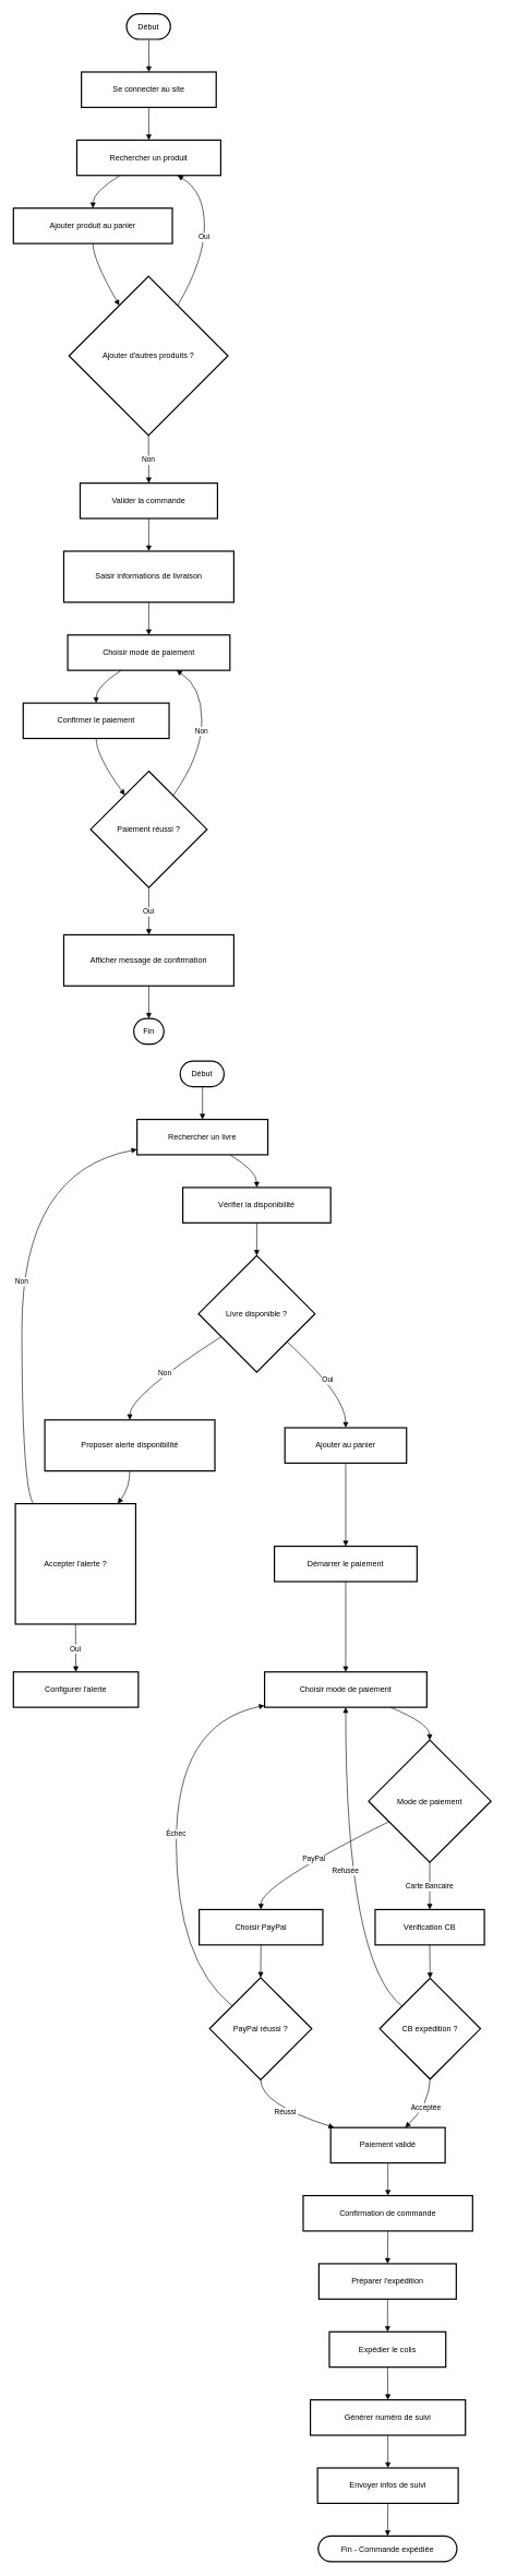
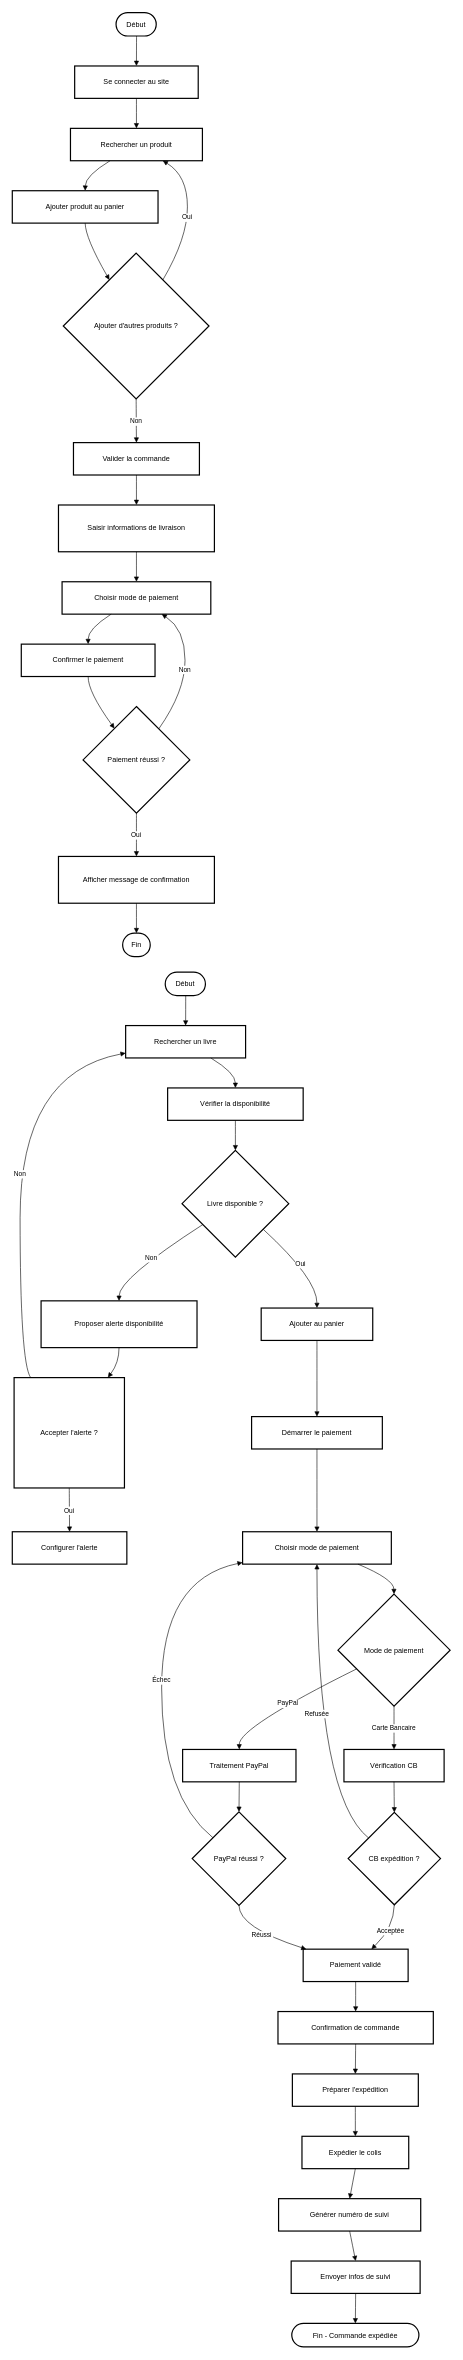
  <mxCell id="0" />
  <mxCell id="1" parent="0" />
  <mxCell id="2" value="Début" style="rounded=1;whiteSpace=wrap;arcSize=50;strokeWidth=2;" vertex="1" parent="1"><mxGeometry x="193" y="20" width="67" height="39" as="geometry" /></mxCell>
  <mxCell id="3" value="Se connecter au site" style="whiteSpace=wrap;strokeWidth=2;" vertex="1" parent="1"><mxGeometry x="124" y="109" width="206" height="54" as="geometry" /></mxCell>
  <mxCell id="4" value="Rechercher un produit" style="whiteSpace=wrap;strokeWidth=2;" vertex="1" parent="1"><mxGeometry x="117" y="213" width="220" height="54" as="geometry" /></mxCell>
  <mxCell id="5" value="Ajouter produit au panier" style="whiteSpace=wrap;strokeWidth=2;" vertex="1" parent="1"><mxGeometry x="20" y="317" width="243" height="54" as="geometry" /></mxCell>
  <mxCell id="6" value="Ajouter d'autres produits ?" style="rhombus;strokeWidth=2;whiteSpace=wrap;" vertex="1" parent="1"><mxGeometry x="105" y="421" width="243" height="243" as="geometry" /></mxCell>
  <mxCell id="7" value="Valider la commande" style="whiteSpace=wrap;strokeWidth=2;" vertex="1" parent="1"><mxGeometry x="122" y="737" width="210" height="54" as="geometry" /></mxCell>
  <mxCell id="8" value="Saisir informations de livraison" style="whiteSpace=wrap;strokeWidth=2;" vertex="1" parent="1"><mxGeometry x="97" y="841" width="260" height="78" as="geometry" /></mxCell>
  <mxCell id="9" value="Choisir mode de paiement" style="whiteSpace=wrap;strokeWidth=2;" vertex="1" parent="1"><mxGeometry x="103" y="969" width="248" height="54" as="geometry" /></mxCell>
  <mxCell id="10" value="Confirmer le paiement" style="whiteSpace=wrap;strokeWidth=2;" vertex="1" parent="1"><mxGeometry x="35" y="1073" width="223" height="54" as="geometry" /></mxCell>
  <mxCell id="11" value="Paiement réussi ?" style="rhombus;strokeWidth=2;whiteSpace=wrap;" vertex="1" parent="1"><mxGeometry x="138" y="1177" width="178" height="178" as="geometry" /></mxCell>
  <mxCell id="12" value="Afficher message de confirmation" style="whiteSpace=wrap;strokeWidth=2;" vertex="1" parent="1"><mxGeometry x="97" y="1427" width="260" height="78" as="geometry" /></mxCell>
  <mxCell id="13" value="Fin" style="rounded=1;whiteSpace=wrap;arcSize=50;strokeWidth=2;" vertex="1" parent="1"><mxGeometry x="204" y="1555" width="46" height="39" as="geometry" /></mxCell>
  <mxCell id="14" value="" style="curved=1;startArrow=none;endArrow=block;exitX=0.51;exitY=1;entryX=0.5;entryY=0;rounded=0;" edge="1" parent="1" source="2" target="3"><mxGeometry relative="1" as="geometry"><Array as="points" /></mxGeometry></mxCell>
  <mxCell id="15" value="" style="curved=1;startArrow=none;endArrow=block;exitX=0.5;exitY=1;entryX=0.5;entryY=0;rounded=0;" edge="1" parent="1" source="3" target="4"><mxGeometry relative="1" as="geometry"><Array as="points" /></mxGeometry></mxCell>
  <mxCell id="16" value="" style="curved=1;startArrow=none;endArrow=block;exitX=0.3;exitY=1;entryX=0.5;entryY=0;rounded=0;" edge="1" parent="1" source="4" target="5"><mxGeometry relative="1" as="geometry"><Array as="points"><mxPoint x="142" y="292" /></Array></mxGeometry></mxCell>
  <mxCell id="17" value="" style="curved=1;startArrow=none;endArrow=block;exitX=0.5;exitY=1;entryX=0.21;entryY=0;rounded=0;" edge="1" parent="1" source="5" target="6"><mxGeometry relative="1" as="geometry"><Array as="points"><mxPoint x="142" y="396" /></Array></mxGeometry></mxCell>
  <mxCell id="18" value="Oui" style="curved=1;startArrow=none;endArrow=block;exitX=0.79;exitY=0;entryX=0.7;entryY=1;rounded=0;" edge="1" parent="1" source="6" target="4"><mxGeometry relative="1" as="geometry"><Array as="points"><mxPoint x="312" y="396" /><mxPoint x="312" y="292" /></Array></mxGeometry></mxCell>
  <mxCell id="19" value="Non" style="curved=1;startArrow=none;endArrow=block;exitX=0.5;exitY=1;entryX=0.5;entryY=0;rounded=0;" edge="1" parent="1" source="6" target="7"><mxGeometry relative="1" as="geometry"><Array as="points" /></mxGeometry></mxCell>
  <mxCell id="20" value="" style="curved=1;startArrow=none;endArrow=block;exitX=0.5;exitY=1;entryX=0.5;entryY=0;rounded=0;" edge="1" parent="1" source="7" target="8"><mxGeometry relative="1" as="geometry"><Array as="points" /></mxGeometry></mxCell>
  <mxCell id="21" value="" style="curved=1;startArrow=none;endArrow=block;exitX=0.5;exitY=1;entryX=0.5;entryY=0;rounded=0;" edge="1" parent="1" source="8" target="9"><mxGeometry relative="1" as="geometry"><Array as="points" /></mxGeometry></mxCell>
  <mxCell id="22" value="" style="curved=1;startArrow=none;endArrow=block;exitX=0.33;exitY=1;entryX=0.5;entryY=0;rounded=0;" edge="1" parent="1" source="9" target="10"><mxGeometry relative="1" as="geometry"><Array as="points"><mxPoint x="146" y="1048" /></Array></mxGeometry></mxCell>
  <mxCell id="23" value="" style="curved=1;startArrow=none;endArrow=block;exitX=0.5;exitY=1;entryX=0.15;entryY=0;rounded=0;" edge="1" parent="1" source="10" target="11"><mxGeometry relative="1" as="geometry"><Array as="points"><mxPoint x="146" y="1152" /></Array></mxGeometry></mxCell>
  <mxCell id="24" value="Non" style="curved=1;startArrow=none;endArrow=block;exitX=0.86;exitY=0;entryX=0.67;entryY=1;rounded=0;" edge="1" parent="1" source="11" target="9"><mxGeometry relative="1" as="geometry"><Array as="points"><mxPoint x="308" y="1152" /><mxPoint x="308" y="1048" /></Array></mxGeometry></mxCell>
  <mxCell id="25" value="Oui" style="curved=1;startArrow=none;endArrow=block;exitX=0.5;exitY=1;entryX=0.5;entryY=0.01;rounded=0;" edge="1" parent="1" source="11" target="12"><mxGeometry relative="1" as="geometry"><Array as="points" /></mxGeometry></mxCell>
  <mxCell id="26" value="" style="curved=1;startArrow=none;endArrow=block;exitX=0.5;exitY=1.01;entryX=0.5;entryY=0.01;rounded=0;" edge="1" parent="1" source="12" target="13"><mxGeometry relative="1" as="geometry"><Array as="points" /></mxGeometry></mxCell>
  <mxCell id="27" value="Début" style="rounded=1;whiteSpace=wrap;arcSize=50;strokeWidth=2;" vertex="1" parent="1"><mxGeometry x="275" y="1620" width="67" height="39" as="geometry" /></mxCell>
  <mxCell id="28" value="Rechercher un livre" style="whiteSpace=wrap;strokeWidth=2;" vertex="1" parent="1"><mxGeometry x="209" y="1709" width="200" height="54" as="geometry" /></mxCell>
  <mxCell id="29" value="Vérifier la disponibilité" style="whiteSpace=wrap;strokeWidth=2;" vertex="1" parent="1"><mxGeometry x="279" y="1813" width="226" height="54" as="geometry" /></mxCell>
  <mxCell id="30" value="Livre disponible ?" style="rhombus;strokeWidth=2;whiteSpace=wrap;" vertex="1" parent="1"><mxGeometry x="303" y="1917" width="178" height="178" as="geometry" /></mxCell>
  <mxCell id="31" value="Proposer alerte disponibilité" style="whiteSpace=wrap;strokeWidth=2;" vertex="1" parent="1"><mxGeometry x="68" y="2168" width="260" height="78" as="geometry" /></mxCell>
  <mxCell id="32" value="Accepter l'alerte ?" style="strokeWidth=2;whiteSpace=wrap;rounded=0;" vertex="1" parent="1"><mxGeometry x="23" y="2296" width="184" height="184" as="geometry" /></mxCell>
  <mxCell id="33" value="Configurer l'alerte" style="whiteSpace=wrap;strokeWidth=2;" vertex="1" parent="1"><mxGeometry x="20" y="2553" width="191" height="54" as="geometry" /></mxCell>
  <mxCell id="34" value="Ajouter au panier" style="whiteSpace=wrap;strokeWidth=2;" vertex="1" parent="1"><mxGeometry x="435" y="2180" width="186" height="54" as="geometry" /></mxCell>
  <mxCell id="35" value="Démarrer le paiement" style="whiteSpace=wrap;strokeWidth=2;" vertex="1" parent="1"><mxGeometry x="419" y="2361" width="218" height="54" as="geometry" /></mxCell>
  <mxCell id="36" value="Choisir mode de paiement" style="whiteSpace=wrap;strokeWidth=2;" vertex="1" parent="1"><mxGeometry x="404" y="2553" width="248" height="54" as="geometry" /></mxCell>
  <mxCell id="37" value="Mode de paiement" style="rhombus;strokeWidth=2;whiteSpace=wrap;" vertex="1" parent="1"><mxGeometry x="563" y="2657" width="187" height="187" as="geometry" /></mxCell>
  <mxCell id="38" value="Vérification CB" style="whiteSpace=wrap;strokeWidth=2;" vertex="1" parent="1"><mxGeometry x="573" y="2916" width="167" height="54" as="geometry" /></mxCell>
- <mxCell id="39" value="Choisir PayPal" style="whiteSpace=wrap;strokeWidth=2;" vertex="1" parent="1"><mxGeometry x="304" y="2916" width="189" height="54" as="geometry" /></mxCell>
+ <mxCell id="39" value="Traitement PayPal" style="whiteSpace=wrap;strokeWidth=2;" vertex="1" parent="1"><mxGeometry x="304" y="2916" width="189" height="54" as="geometry" /></mxCell>
  <mxCell id="40" value="CB expédition ?" style="rhombus;strokeWidth=2;whiteSpace=wrap;" vertex="1" parent="1"><mxGeometry x="580" y="3021" width="154" height="154" as="geometry" /></mxCell>
  <mxCell id="41" value="Paiement validé" style="whiteSpace=wrap;strokeWidth=2;" vertex="1" parent="1"><mxGeometry x="505" y="3249" width="175" height="54" as="geometry" /></mxCell>
  <mxCell id="42" value="PayPal réussi ?" style="rhombus;strokeWidth=2;whiteSpace=wrap;" vertex="1" parent="1"><mxGeometry x="320" y="3020" width="156" height="156" as="geometry" /></mxCell>
  <mxCell id="43" value="Confirmation de commande" style="whiteSpace=wrap;strokeWidth=2;" vertex="1" parent="1"><mxGeometry x="463" y="3353" width="259" height="54" as="geometry" /></mxCell>
  <mxCell id="44" value="Préparer l'expédition" style="whiteSpace=wrap;strokeWidth=2;" vertex="1" parent="1"><mxGeometry x="487" y="3457" width="210" height="54" as="geometry" /></mxCell>
  <mxCell id="45" value="Expédier le colis" style="whiteSpace=wrap;strokeWidth=2;" vertex="1" parent="1"><mxGeometry x="503" y="3561" width="178" height="54" as="geometry" /></mxCell>
- <mxCell id="46" value="Générer numéro de suivi" style="whiteSpace=wrap;strokeWidth=2;" vertex="1" parent="1"><mxGeometry x="474" y="3665" width="237" height="54" as="geometry" /></mxCell>
+ <mxCell id="46" value="Générer numéro de suivi" style="whiteSpace=wrap;strokeWidth=2;" vertex="1" parent="1"><mxGeometry x="464" y="3665" width="237" height="54" as="geometry" /></mxCell>
  <mxCell id="47" value="Envoyer infos de suivi" style="whiteSpace=wrap;strokeWidth=2;" vertex="1" parent="1"><mxGeometry x="485" y="3769" width="215" height="54" as="geometry" /></mxCell>
  <mxCell id="48" value="Fin - Commande expédiée" style="rounded=1;whiteSpace=wrap;arcSize=50;strokeWidth=2;" vertex="1" parent="1"><mxGeometry x="486" y="3873" width="212" height="39" as="geometry" /></mxCell>
  <mxCell id="49" value="" style="curved=1;startArrow=none;endArrow=block;exitX=0.51;exitY=1;entryX=0.5;entryY=0;rounded=0;" edge="1" parent="1" source="27" target="28"><mxGeometry relative="1" as="geometry"><Array as="points" /></mxGeometry></mxCell>
  <mxCell id="50" value="" style="curved=1;startArrow=none;endArrow=block;exitX=0.71;exitY=1;entryX=0.5;entryY=0;rounded=0;" edge="1" parent="1" source="28" target="29"><mxGeometry relative="1" as="geometry"><Array as="points"><mxPoint x="392" y="1788" /></Array></mxGeometry></mxCell>
  <mxCell id="51" value="" style="curved=1;startArrow=none;endArrow=block;exitX=0.5;exitY=1;entryX=0.5;entryY=0;rounded=0;" edge="1" parent="1" source="29" target="30"><mxGeometry relative="1" as="geometry"><Array as="points" /></mxGeometry></mxCell>
  <mxCell id="52" value="Non" style="curved=1;startArrow=none;endArrow=block;exitX=0;exitY=0.82;entryX=0.5;entryY=0;rounded=0;" edge="1" parent="1" source="30" target="31"><mxGeometry relative="1" as="geometry"><Array as="points"><mxPoint x="198" y="2131" /></Array></mxGeometry></mxCell>
  <mxCell id="53" value="" style="curved=1;startArrow=none;endArrow=block;exitX=0.5;exitY=1;entryX=0.85;entryY=0;rounded=0;" edge="1" parent="1" source="31" target="32"><mxGeometry relative="1" as="geometry"><Array as="points"><mxPoint x="198" y="2271" /></Array></mxGeometry></mxCell>
  <mxCell id="54" value="Oui" style="curved=1;startArrow=none;endArrow=block;exitX=0.5;exitY=1;entryX=0.5;entryY=-0.01;rounded=0;" edge="1" parent="1" source="32" target="33"><mxGeometry relative="1" as="geometry"><Array as="points" /></mxGeometry></mxCell>
  <mxCell id="55" value="Non" style="curved=1;startArrow=none;endArrow=block;exitX=0.15;exitY=0;entryX=0;entryY=0.85;rounded=0;" edge="1" parent="1" source="32" target="28"><mxGeometry relative="1" as="geometry"><Array as="points"><mxPoint x="33" y="2271" /><mxPoint x="33" y="1788" /></Array></mxGeometry></mxCell>
  <mxCell id="56" value="Oui" style="curved=1;startArrow=none;endArrow=block;exitX=1;exitY=0.96;entryX=0.5;entryY=0;rounded=0;" edge="1" parent="1" source="30" target="34"><mxGeometry relative="1" as="geometry"><Array as="points"><mxPoint x="528" y="2131" /></Array></mxGeometry></mxCell>
  <mxCell id="57" value="" style="curved=1;startArrow=none;endArrow=block;exitX=0.5;exitY=1;entryX=0.5;entryY=0;rounded=0;" edge="1" parent="1" source="34" target="35"><mxGeometry relative="1" as="geometry"><Array as="points" /></mxGeometry></mxCell>
  <mxCell id="58" value="" style="curved=1;startArrow=none;endArrow=block;exitX=0.5;exitY=1;entryX=0.5;entryY=-0.01;rounded=0;" edge="1" parent="1" source="35" target="36"><mxGeometry relative="1" as="geometry"><Array as="points" /></mxGeometry></mxCell>
  <mxCell id="59" value="" style="curved=1;startArrow=none;endArrow=block;exitX=0.77;exitY=0.99;entryX=0.5;entryY=0;rounded=0;" edge="1" parent="1" source="36" target="37"><mxGeometry relative="1" as="geometry"><Array as="points"><mxPoint x="656" y="2632" /></Array></mxGeometry></mxCell>
  <mxCell id="60" value="Carte Bancaire" style="curved=1;startArrow=none;endArrow=block;exitX=0.5;exitY=1;entryX=0.5;entryY=0;rounded=0;" edge="1" parent="1" source="37" target="38"><mxGeometry relative="1" as="geometry"><Array as="points" /></mxGeometry></mxCell>
  <mxCell id="61" value="PayPal" style="curved=1;startArrow=none;endArrow=block;exitX=0;exitY=0.75;entryX=0.5;entryY=0;rounded=0;" edge="1" parent="1" source="37" target="39"><mxGeometry relative="1" as="geometry"><Array as="points"><mxPoint x="398" y="2879" /></Array></mxGeometry></mxCell>
  <mxCell id="62" value="" style="curved=1;startArrow=none;endArrow=block;exitX=0.5;exitY=1;entryX=0.5;entryY=0;rounded=0;" edge="1" parent="1" source="38" target="40"><mxGeometry relative="1" as="geometry"><Array as="points" /></mxGeometry></mxCell>
  <mxCell id="63" value="Refusée" style="curved=1;startArrow=none;endArrow=block;exitX=0;exitY=0.1;entryX=0.5;entryY=0.99;rounded=0;" edge="1" parent="1" source="40" target="36"><mxGeometry relative="1" as="geometry"><Array as="points"><mxPoint x="528" y="2995" /></Array></mxGeometry></mxCell>
  <mxCell id="64" value="Acceptée" style="curved=1;startArrow=none;endArrow=block;exitX=0.5;exitY=1;entryX=0.65;entryY=0;rounded=0;" edge="1" parent="1" source="40" target="41"><mxGeometry relative="1" as="geometry"><Array as="points"><mxPoint x="656" y="3213" /></Array></mxGeometry></mxCell>
  <mxCell id="65" value="" style="curved=1;startArrow=none;endArrow=block;exitX=0.5;exitY=1;entryX=0.5;entryY=0;rounded=0;" edge="1" parent="1" source="39" target="42"><mxGeometry relative="1" as="geometry"><Array as="points" /></mxGeometry></mxCell>
  <mxCell id="66" value="Échec" style="curved=1;startArrow=none;endArrow=block;exitX=0;exitY=0.1;entryX=0;entryY=0.95;rounded=0;" edge="1" parent="1" source="42" target="36"><mxGeometry relative="1" as="geometry"><Array as="points"><mxPoint x="269" y="2995" /><mxPoint x="269" y="2632" /></Array></mxGeometry></mxCell>
  <mxCell id="67" value="Réussi" style="curved=1;startArrow=none;endArrow=block;exitX=0.5;exitY=1;entryX=0.03;entryY=0;rounded=0;" edge="1" parent="1" source="42" target="41"><mxGeometry relative="1" as="geometry"><Array as="points"><mxPoint x="398" y="3213" /></Array></mxGeometry></mxCell>
  <mxCell id="68" value="" style="curved=1;startArrow=none;endArrow=block;exitX=0.5;exitY=1;entryX=0.5;entryY=0;rounded=0;" edge="1" parent="1" source="41" target="43"><mxGeometry relative="1" as="geometry"><Array as="points" /></mxGeometry></mxCell>
  <mxCell id="69" value="" style="curved=1;startArrow=none;endArrow=block;exitX=0.5;exitY=1;entryX=0.5;entryY=0;rounded=0;" edge="1" parent="1" source="43" target="44"><mxGeometry relative="1" as="geometry"><Array as="points" /></mxGeometry></mxCell>
  <mxCell id="70" value="" style="curved=1;startArrow=none;endArrow=block;exitX=0.5;exitY=1;entryX=0.5;entryY=0;rounded=0;" edge="1" parent="1" source="44" target="45"><mxGeometry relative="1" as="geometry"><Array as="points" /></mxGeometry></mxCell>
  <mxCell id="71" value="" style="curved=1;startArrow=none;endArrow=block;exitX=0.5;exitY=1;entryX=0.5;entryY=0;rounded=0;" edge="1" parent="1" source="45" target="46"><mxGeometry relative="1" as="geometry"><Array as="points" /></mxGeometry></mxCell>
  <mxCell id="72" value="" style="curved=1;startArrow=none;endArrow=block;exitX=0.5;exitY=1;entryX=0.5;entryY=0;rounded=0;" edge="1" parent="1" source="46" target="47"><mxGeometry relative="1" as="geometry"><Array as="points" /></mxGeometry></mxCell>
  <mxCell id="73" value="" style="curved=1;startArrow=none;endArrow=block;exitX=0.5;exitY=1;entryX=0.5;entryY=0;rounded=0;" edge="1" parent="1" source="47" target="48"><mxGeometry relative="1" as="geometry"><Array as="points" /></mxGeometry></mxCell>
